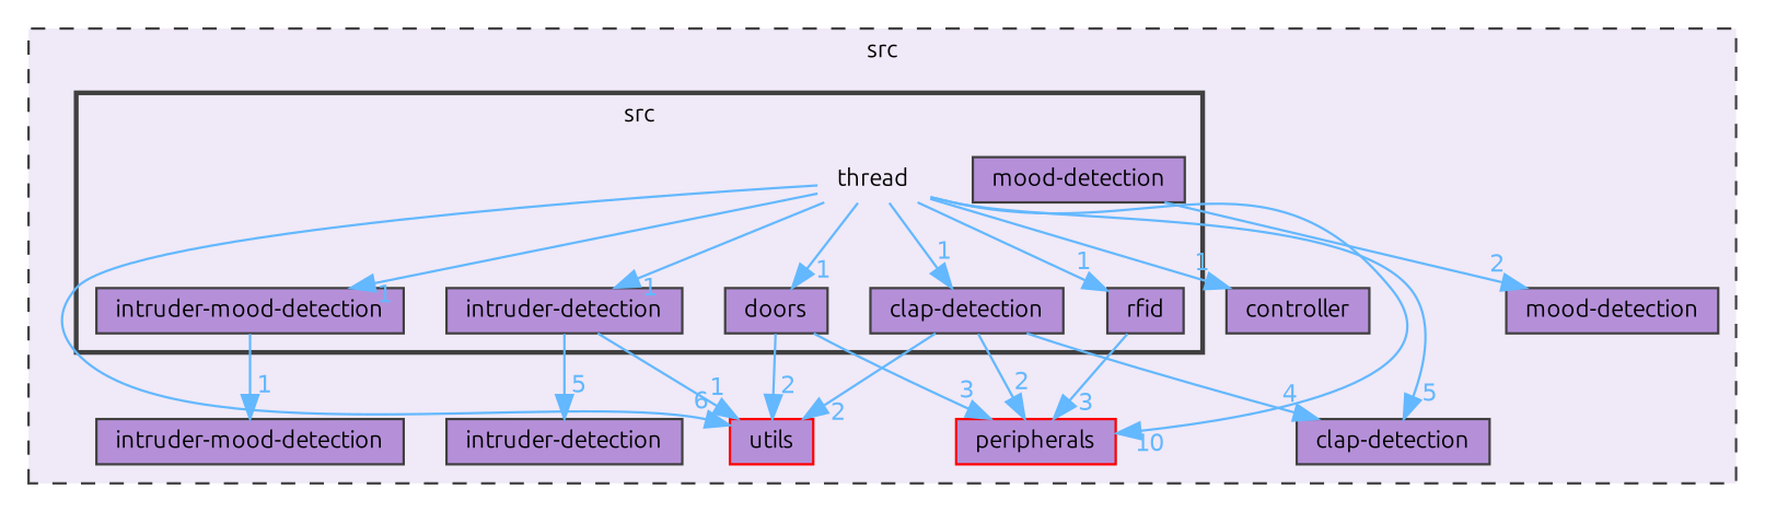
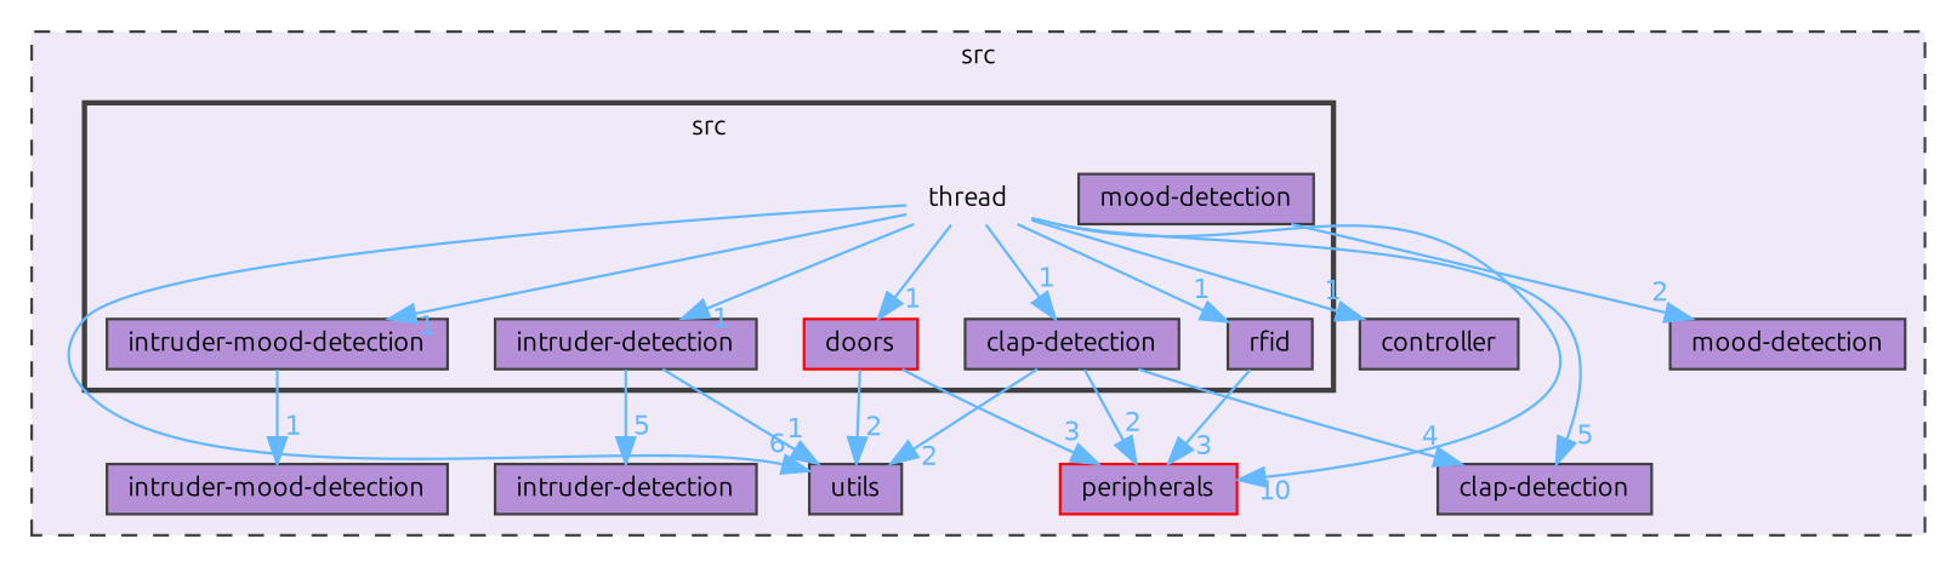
  digraph {
    compound=true
    fontname=Ubuntu
    node [fontname=Ubuntu fontsize=10 shape=box color=grey25 fillcolor="#b590d9" style=filled]
    edge [color=steelblue1 fontcolor=steelblue1 fontname=Ubuntu fontsize=10 headlabel=1 labeldistance=1.5 labelfontname=Helvetica labelfontsize=10]
    n1 [height=0.2 label=thread shape=plaintext width=0.4 color="" fillcolor="" style=""]
    n2 [height=0.2 label="clap-detection" width=0.4]
-   n3 [height=0.2 label=doors width=0.4]
+   n3 [color=red height=0.2 label=doors width=0.4]
    n4 [height=0.2 label="intruder-detection" width=0.4]
    n5 [height=0.2 label="intruder-mood-detection" width=0.4]
    n6 [height=0.2 label="mood-detection" width=0.4]
    n7 [height=0.2 label=rfid width=0.4]
-   n8 [color=red height=0.2 label=utils width=0.4]
+   n8 [height=0.2 label=utils width=0.4]
    n9 [height=0.2 label=controller width=0.4]
    n10 [height=0.2 label="intruder-mood-detection" width=0.4]
    n11 [height=0.2 label="clap-detection" width=0.4]
    n12 [height=0.2 label="intruder-detection" width=0.4]
    n13 [height=0.2 label="mood-detection" width=0.4]
    n14 [color=red height=0.2 label=peripherals width=0.4]
    subgraph cluster_1 {
      bgcolor="#f0e9f7"
      fontsize=10
      label=src
      pencolor=grey25
      style="filled,dashed"
      n8
      n9
      n10
      n11
      n12
      n13
      n14
      subgraph cluster_2 {
        bgcolor="#f0e9f7"
        fontsize=10
        pencolor=grey25
        style="filled,bold"
        n1
        n2
        n3
        n4
        n5
        n6
        n7
      }
    }
    n1 -> n2
    n1 -> n3
    n1 -> n4
    n1 -> n5
    n1 -> n7
    n1 -> n8 [headlabel=6]
    n1 -> n9
    n1 -> n11 [headlabel=5]
    n1 -> n14 [headlabel=10]
    n2 -> n8 [headlabel=2]
    n2 -> n11 [headlabel=4]
    n2 -> n14 [headlabel=2]
    n3 -> n8 [headlabel=2]
    n3 -> n14 [headlabel=3]
    n4 -> n8
    n4 -> n12 [headlabel=5]
    n5 -> n10
    n6 -> n13 [headlabel=2]
    n7 -> n14 [headlabel=3]
  }
